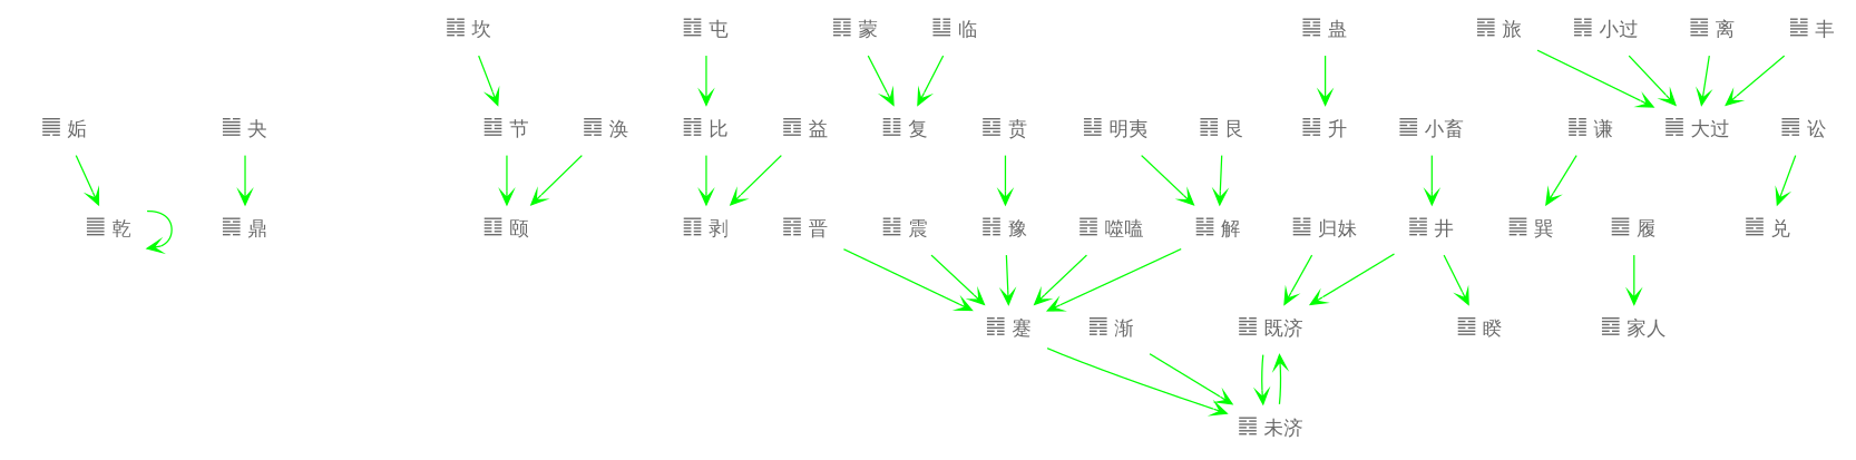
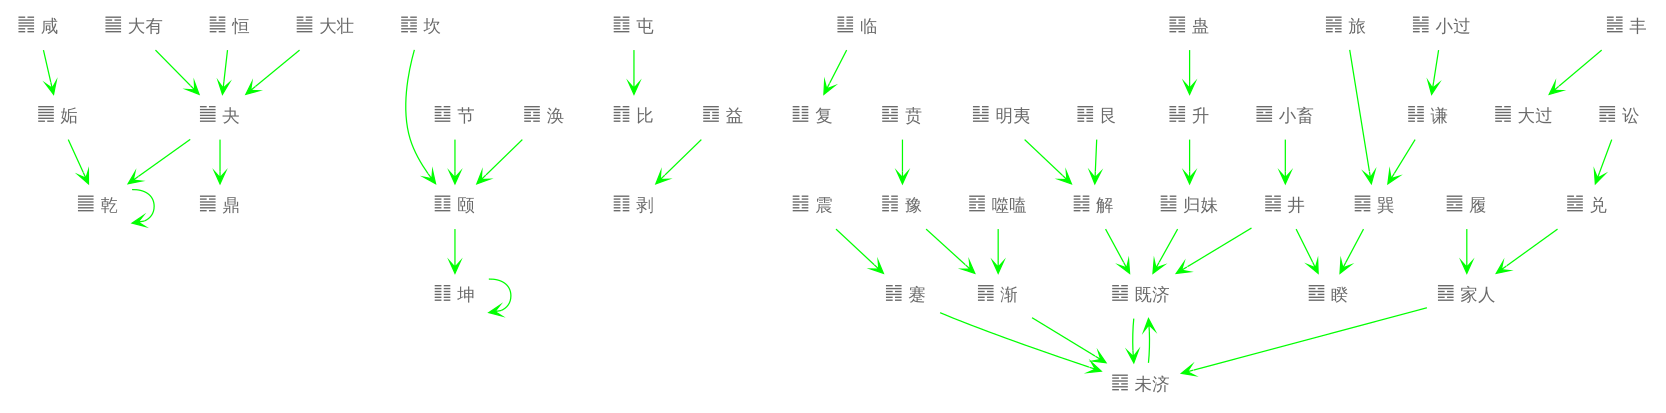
  digraph {
    fontname="DejaVu Serif"
    node [fontcolor=dimgray fontname="DejaVu Serif" shape=none]
    edge [arrowhead=open color=green dir=forward fontname="DejaVu Serif"]
    n1 [label="䷀ 乾"]
+   n2 [label="䷁ 坤"]
    n3 [label="䷂ 屯"]
    n4 [label="䷇ 比"]
    n5 [label="䷖ 剥"]
-   n6 [label="䷃ 蒙"]
    n7 [label="䷗ 复"]
    n8 [label="䷥ 睽"]
    n9 [label="䷅ 讼"]
    n10 [label="䷹ 兑"]
    n11 [label="䷤ 家人"]
    n12 [label="䷿ 未济"]
    n13 [label="䷈ 小畜"]
    n14 [label="䷯ 井"]
    n15 [label="䷉ 履"]
    n16 [label="䷵ 归妹"]
    n17 [label="䷾ 既济"]
    n18 [label="䷴ 渐"]
    n19 [label="䷫ 姤"]
+   n20 [label="䷍ 大有"]
    n21 [label="䷪ 夬"]
    n22 [label="䷱ 鼎"]
    n23 [label="䷎ 谦"]
    n24 [label="䷸ 巽"]
    n25 [label="䷧ 解"]
    n26 [label="䷏ 豫"]
    n27 [label="䷦ 蹇"]
    n28 [label="䷑ 蛊"]
    n29 [label="䷭ 升"]
    n30 [label="䷒ 临"]
    n31 [label="䷔ 噬嗑"]
    n32 [label="䷕ 贲"]
    n33 [label="䷚ 颐"]
    n34 [label="䷛ 大过"]
    n35 [label="䷜ 坎"]
-   n36 [label="䷝ 离"]
-   n40 [label="䷢ 晋"]
+   n37 [label="䷞ 咸"]
+   n38 [label="䷟ 恒"]
+   n39 [label="䷡ 大壮"]
    n41 [label="䷣ 明夷"]
    n42 [label="䷩ 益"]
    n43 [label="䷲ 震"]
    n44 [label="䷳ 艮"]
    n45 [label="䷶ 丰"]
    n46 [label="䷷ 旅"]
    n47 [label="䷺ 涣"]
    n48 [label="䷻ 节"]
    n49 [label="䷽ 小过"]
    n1 -> n1
+   n2 -> n2
    n3 -> n4
-   n4 -> n5
-   n6 -> n7
    n9 -> n10
+   n10 -> n11
+   n11 -> n12
    n12 -> n17
    n13 -> n14
    n14 -> n8
    n14 -> n17
    n15 -> n11
    n16 -> n17
    n17 -> n12
    n18 -> n12
    n19 -> n1
+   n20 -> n21
+   n21 -> n1
    n21 -> n22
    n23 -> n24
-   n25 -> n27
-   n26 -> n27
+   n24 -> n8
+   n25 -> n17
+   n26 -> n18
    n27 -> n12
    n28 -> n29
+   n29 -> n16
    n30 -> n7
-   n31 -> n27
+   n31 -> n18
    n32 -> n26
-   n35 -> n48
-   n36 -> n34
-   n40 -> n27
+   n33 -> n2
+   n35 -> n33
+   n37 -> n19
+   n38 -> n21
+   n39 -> n21
    n41 -> n25
    n42 -> n5
    n43 -> n27
    n44 -> n25
    n45 -> n34
-   n46 -> n34
+   n46 -> n24
    n47 -> n33
    n48 -> n33
-   n49 -> n34
+   n49 -> n23
  }
